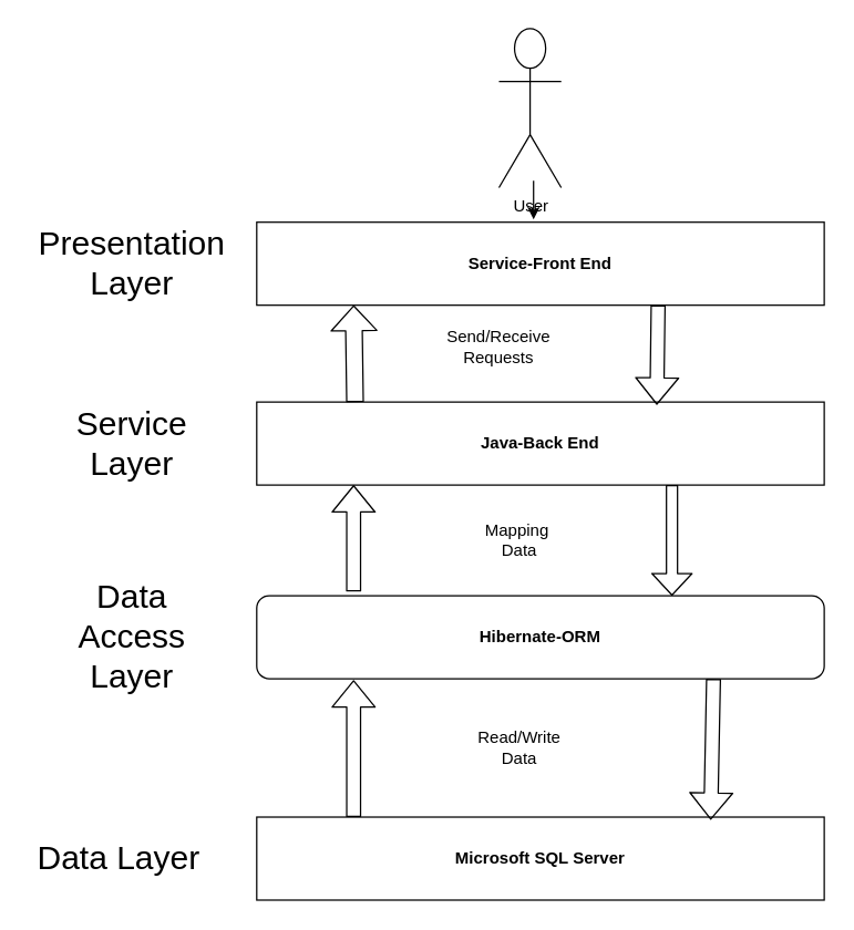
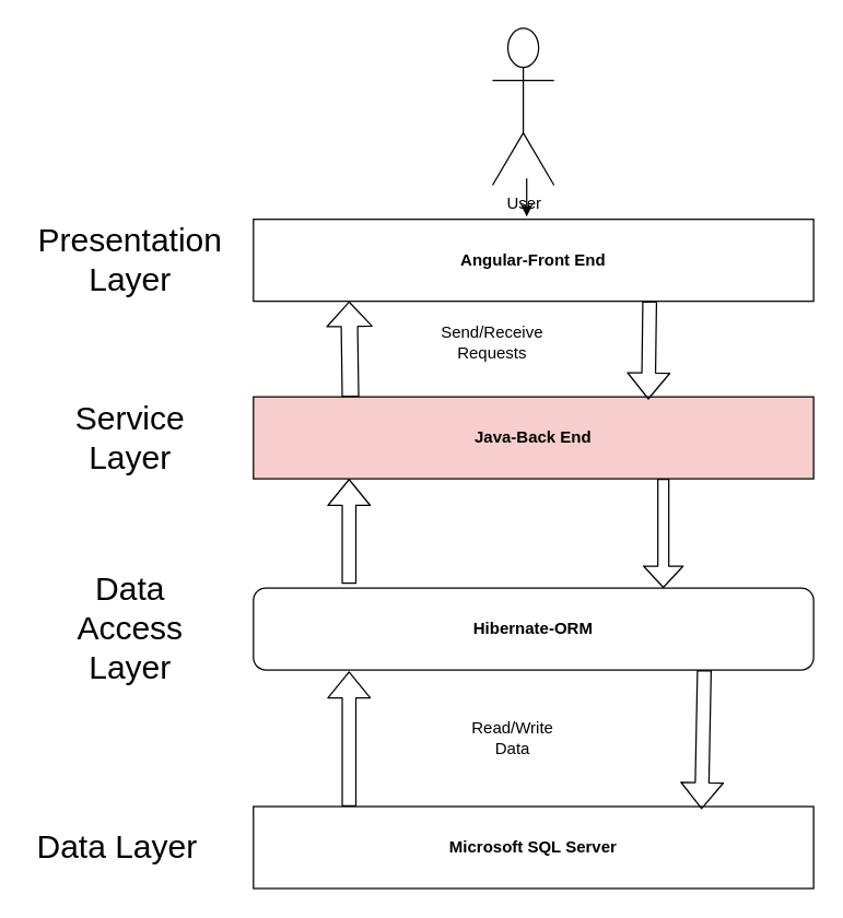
  <mxCell id="0" />
  <mxCell id="1" parent="0" />
  <mxCell id="2" value="&lt;b&gt;Microsoft SQL Server&lt;/b&gt;" style="rounded=0;whiteSpace=wrap;html=1;" vertex="1" parent="1"><mxGeometry x="185" y="590" width="410" height="60" as="geometry" /></mxCell>
  <mxCell id="3" value="&lt;font style=&quot;font-size: 24px&quot;&gt;Data Layer&lt;br&gt;&lt;/font&gt;" style="text;html=1;align=center;verticalAlign=middle;resizable=0;points=[];autosize=1;" vertex="1" parent="1"><mxGeometry x="20" y="610" width="130" height="20" as="geometry" /></mxCell>
  <mxCell id="4" value="&lt;b&gt;Hibernate-ORM&lt;/b&gt;" style="rounded=1;whiteSpace=wrap;html=1;" vertex="1" parent="1"><mxGeometry x="185" y="430" width="410" height="60" as="geometry" /></mxCell>
  <mxCell id="5" value="&lt;font style=&quot;font-size: 24px&quot;&gt;Data Access Layer&lt;br&gt;&lt;/font&gt;" style="text;html=1;strokeColor=none;fillColor=none;align=center;verticalAlign=middle;whiteSpace=wrap;rounded=0;strokeWidth=1;" vertex="1" parent="1"><mxGeometry x="75" y="450" width="40" height="20" as="geometry" /></mxCell>
  <mxCell id="6" value="" style="shape=flexArrow;endArrow=classic;html=1;" edge="1" parent="1"><mxGeometry width="50" height="50" relative="1" as="geometry"><mxPoint x="255" y="590" as="sourcePoint" /><mxPoint x="255" y="491" as="targetPoint" /></mxGeometry></mxCell>
  <mxCell id="7" value="" style="shape=flexArrow;endArrow=classic;html=1;entryX=0.8;entryY=0.033;entryDx=0;entryDy=0;entryPerimeter=0;" edge="1" parent="1" target="2"><mxGeometry width="50" height="50" relative="1" as="geometry"><mxPoint x="515" y="490" as="sourcePoint" /><mxPoint x="425" y="620" as="targetPoint" /></mxGeometry></mxCell>
- <mxCell id="8" value="&lt;b&gt;Java-Back End&lt;/b&gt;" style="rounded=0;whiteSpace=wrap;html=1;strokeWidth=1;" vertex="1" parent="1"><mxGeometry x="185" y="290" width="410" height="60" as="geometry" /></mxCell>
+ <mxCell id="8" value="&lt;b&gt;Java-Back End&lt;/b&gt;" style="rounded=0;whiteSpace=wrap;html=1;strokeWidth=1;fillColor=#f8cecc;" vertex="1" parent="1"><mxGeometry x="185" y="290" width="410" height="60" as="geometry" /></mxCell>
  <mxCell id="9" value="&lt;font style=&quot;font-size: 24px&quot;&gt;Service&lt;br&gt;Layer&lt;br&gt;&lt;/font&gt;" style="text;html=1;strokeColor=none;fillColor=none;align=center;verticalAlign=middle;whiteSpace=wrap;rounded=0;" vertex="1" parent="1"><mxGeometry x="75" y="310" width="40" height="20" as="geometry" /></mxCell>
- <mxCell id="10" value="&lt;b&gt;Service-Front End&lt;/b&gt;" style="rounded=0;whiteSpace=wrap;html=1;strokeWidth=1;" vertex="1" parent="1"><mxGeometry x="185" y="160" width="410" height="60" as="geometry" /></mxCell>
+ <mxCell id="10" value="&lt;b&gt;Angular-Front End&lt;/b&gt;" style="rounded=0;whiteSpace=wrap;html=1;strokeWidth=1;" vertex="1" parent="1"><mxGeometry x="185" y="160" width="410" height="60" as="geometry" /></mxCell>
  <mxCell id="11" value="&lt;font style=&quot;font-size: 24px&quot;&gt;Presentation&lt;br&gt;Layer&lt;br&gt;&lt;/font&gt;" style="text;html=1;strokeColor=none;fillColor=none;align=center;verticalAlign=middle;whiteSpace=wrap;rounded=0;" vertex="1" parent="1"><mxGeometry x="75" y="180" width="40" height="20" as="geometry" /></mxCell>
  <mxCell id="12" value="" style="shape=flexArrow;endArrow=classic;html=1;" edge="1" parent="1"><mxGeometry width="50" height="50" relative="1" as="geometry"><mxPoint x="255" y="427" as="sourcePoint" /><mxPoint x="255" y="350" as="targetPoint" /></mxGeometry></mxCell>
  <mxCell id="13" value="" style="shape=flexArrow;endArrow=classic;html=1;width=12;endSize=5.64;" edge="1" parent="1"><mxGeometry width="50" height="50" relative="1" as="geometry"><mxPoint x="256" y="290" as="sourcePoint" /><mxPoint x="255" y="220" as="targetPoint" /><Array as="points" /></mxGeometry></mxCell>
  <mxCell id="14" value="" style="shape=flexArrow;endArrow=classic;html=1;width=8;endSize=4.85;" edge="1" parent="1"><mxGeometry width="50" height="50" relative="1" as="geometry"><mxPoint x="485" y="350" as="sourcePoint" /><mxPoint x="485" y="430" as="targetPoint" /><Array as="points"><mxPoint x="485" y="430" /></Array></mxGeometry></mxCell>
  <mxCell id="15" value="" style="shape=flexArrow;endArrow=classic;html=1;entryX=0.705;entryY=0.033;entryDx=0;entryDy=0;entryPerimeter=0;" edge="1" parent="1" target="8"><mxGeometry width="50" height="50" relative="1" as="geometry"><mxPoint x="475" y="220" as="sourcePoint" /><mxPoint x="525" y="170" as="targetPoint" /></mxGeometry></mxCell>
  <mxCell id="16" value="Read/Write Data" style="text;html=1;strokeColor=none;fillColor=none;align=center;verticalAlign=middle;whiteSpace=wrap;rounded=0;" vertex="1" parent="1"><mxGeometry x="355" y="530" width="40" height="20" as="geometry" /></mxCell>
- <mxCell id="17" value="Mapping&amp;nbsp;&lt;br&gt;Data" style="text;html=1;strokeColor=none;fillColor=none;align=center;verticalAlign=middle;whiteSpace=wrap;rounded=0;" vertex="1" parent="1"><mxGeometry x="355" y="380" width="40" height="20" as="geometry" /></mxCell>
  <mxCell id="18" value="Send/Receive&lt;br&gt;Requests" style="text;html=1;strokeColor=none;fillColor=none;align=center;verticalAlign=middle;whiteSpace=wrap;rounded=0;" vertex="1" parent="1"><mxGeometry x="340" y="240" width="40" height="20" as="geometry" /></mxCell>
  <mxCell id="19" value="User" style="shape=umlActor;verticalLabelPosition=bottom;labelBackgroundColor=#ffffff;verticalAlign=top;html=1;outlineConnect=0;strokeWidth=1;" vertex="1" parent="1"><mxGeometry x="360" y="20" width="45" height="115" as="geometry" /></mxCell>
  <mxCell id="20" value="" style="endArrow=classic;html=1;" edge="1" parent="1"><mxGeometry width="50" height="50" relative="1" as="geometry"><mxPoint x="385" y="130" as="sourcePoint" /><mxPoint x="385" y="158" as="targetPoint" /></mxGeometry></mxCell>
